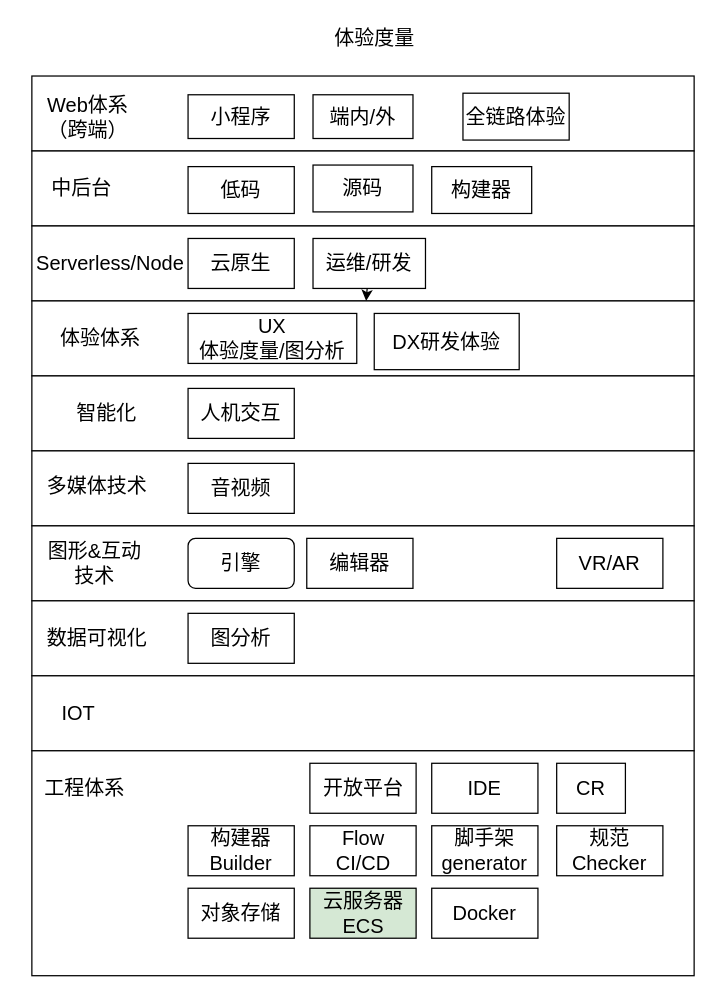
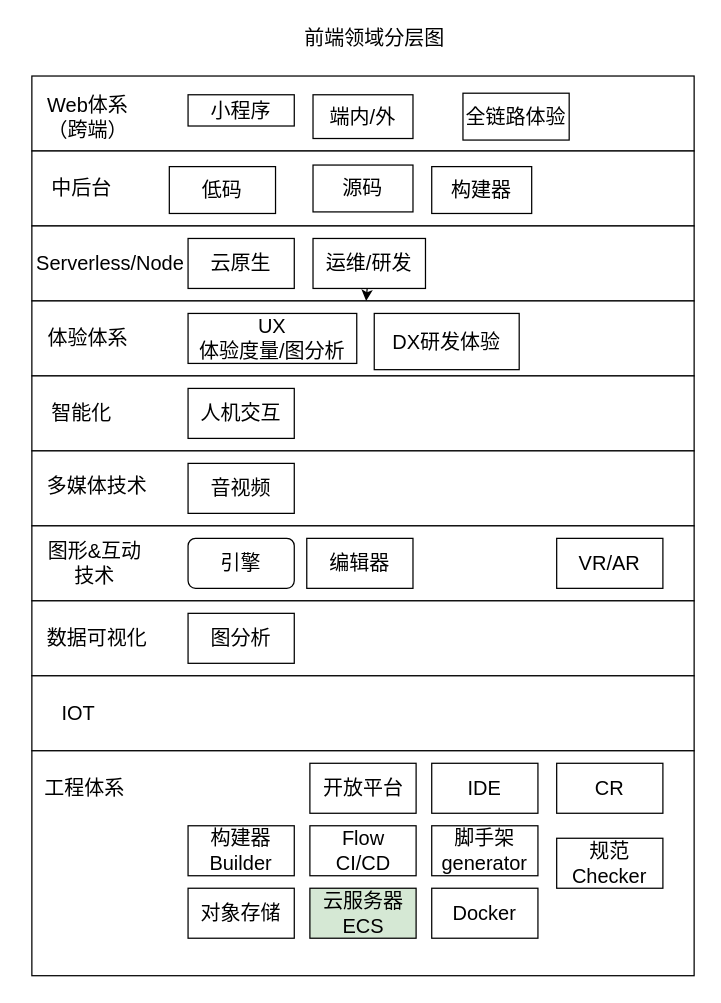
  <mxCell id="0" />
  <mxCell id="1" parent="0" />
  <mxCell id="2" value="" style="rounded=0;whiteSpace=wrap;html=1;" parent="1" vertex="1"><mxGeometry x="25" y="60" width="530" height="60" as="geometry" /></mxCell>
- <mxCell id="3" value="体验度量" style="text;html=1;align=center;verticalAlign=middle;resizable=0;points=[];autosize=1;strokeColor=none;fillColor=none;fontSize=16;" parent="1" vertex="1"><mxGeometry x="234" y="20" width="130" height="20" as="geometry" /></mxCell>
+ <mxCell id="3" value="前端领域分层图" style="text;html=1;align=center;verticalAlign=middle;resizable=0;points=[];autosize=1;strokeColor=none;fillColor=none;fontSize=16;" parent="1" vertex="1"><mxGeometry x="234" y="20" width="130" height="20" as="geometry" /></mxCell>
  <mxCell id="4" value="&lt;font style=&quot;font-size: 16px&quot;&gt;Web体系（跨端）&lt;/font&gt;" style="text;html=1;strokeColor=none;fillColor=none;align=center;verticalAlign=middle;whiteSpace=wrap;rounded=0;fontSize=16;" parent="1" vertex="1"><mxGeometry x="35" y="75" width="70" height="35" as="geometry" /></mxCell>
  <mxCell id="5" value="" style="rounded=0;whiteSpace=wrap;html=1;" parent="1" vertex="1"><mxGeometry x="25" y="120" width="530" height="60" as="geometry" /></mxCell>
  <mxCell id="6" value="" style="rounded=0;whiteSpace=wrap;html=1;" parent="1" vertex="1"><mxGeometry x="25" y="180" width="530" height="60" as="geometry" /></mxCell>
  <mxCell id="7" value="" style="rounded=0;whiteSpace=wrap;html=1;" parent="1" vertex="1"><mxGeometry x="25" y="240" width="530" height="60" as="geometry" /></mxCell>
  <mxCell id="8" value="" style="rounded=0;whiteSpace=wrap;html=1;" parent="1" vertex="1"><mxGeometry x="25" y="300" width="530" height="60" as="geometry" /></mxCell>
  <mxCell id="9" value="" style="rounded=0;whiteSpace=wrap;html=1;" parent="1" vertex="1"><mxGeometry x="25" y="360" width="530" height="60" as="geometry" /></mxCell>
  <mxCell id="10" value="中后台" style="text;html=1;strokeColor=none;fillColor=none;align=center;verticalAlign=middle;whiteSpace=wrap;rounded=0;fontSize=16;" parent="1" vertex="1"><mxGeometry x="35" y="135" width="60" height="30" as="geometry" /></mxCell>
  <mxCell id="11" value="Serverless/Node" style="text;html=1;strokeColor=none;fillColor=none;align=center;verticalAlign=middle;whiteSpace=wrap;rounded=0;fontSize=16;" parent="1" vertex="1"><mxGeometry x="57.5" y="195" width="60" height="30" as="geometry" /></mxCell>
- <mxCell id="12" value="体验体系" style="text;html=1;strokeColor=none;fillColor=none;align=center;verticalAlign=middle;whiteSpace=wrap;rounded=0;fontSize=16;" parent="1" vertex="1"><mxGeometry x="45" y="255" width="70" height="30" as="geometry" /></mxCell>
- <mxCell id="13" value="智能化" style="text;html=1;strokeColor=none;fillColor=none;align=center;verticalAlign=middle;whiteSpace=wrap;rounded=0;fontSize=16;" parent="1" vertex="1"><mxGeometry x="50" y="315" width="70" height="30" as="geometry" /></mxCell>
+ <mxCell id="12" value="体验体系" style="text;html=1;strokeColor=none;fillColor=none;align=center;verticalAlign=middle;whiteSpace=wrap;rounded=0;fontSize=16;" parent="1" vertex="1"><mxGeometry x="35" y="255" width="70" height="30" as="geometry" /></mxCell>
+ <mxCell id="13" value="智能化" style="text;html=1;strokeColor=none;fillColor=none;align=center;verticalAlign=middle;whiteSpace=wrap;rounded=0;fontSize=16;" parent="1" vertex="1"><mxGeometry x="30" y="315" width="70" height="30" as="geometry" /></mxCell>
  <mxCell id="14" value="多媒体技术" style="text;html=1;strokeColor=none;fillColor=none;align=center;verticalAlign=middle;whiteSpace=wrap;rounded=0;fontSize=16;" parent="1" vertex="1"><mxGeometry x="30" y="375" width="95" height="25" as="geometry" /></mxCell>
  <mxCell id="15" value="" style="rounded=0;whiteSpace=wrap;html=1;" parent="1" vertex="1"><mxGeometry x="25" y="420" width="530" height="60" as="geometry" /></mxCell>
  <mxCell id="16" value="图形&amp;amp;互动技术" style="text;html=1;strokeColor=none;fillColor=none;align=center;verticalAlign=middle;whiteSpace=wrap;rounded=0;fontSize=16;" parent="1" vertex="1"><mxGeometry x="32.5" y="435" width="85" height="30" as="geometry" /></mxCell>
  <mxCell id="17" value="" style="rounded=0;whiteSpace=wrap;html=1;" parent="1" vertex="1"><mxGeometry x="25" y="480" width="530" height="60" as="geometry" /></mxCell>
  <mxCell id="18" value="数据可视化" style="text;html=1;strokeColor=none;fillColor=none;align=center;verticalAlign=middle;whiteSpace=wrap;rounded=0;fontSize=16;" parent="1" vertex="1"><mxGeometry x="35" y="495" width="85" height="30" as="geometry" /></mxCell>
- <mxCell id="19" value="低码" style="rounded=0;whiteSpace=wrap;html=1;fontSize=16;" parent="1" vertex="1"><mxGeometry x="150" y="132.5" width="85" height="37.5" as="geometry" /></mxCell>
+ <mxCell id="19" value="低码" style="rounded=0;whiteSpace=wrap;html=1;fontSize=16;" parent="1" vertex="1"><mxGeometry x="135" y="132.5" width="85" height="37.5" as="geometry" /></mxCell>
  <mxCell id="20" value="源码" style="rounded=0;whiteSpace=wrap;html=1;fontSize=16;" parent="1" vertex="1"><mxGeometry x="250" y="131.25" width="80" height="37.5" as="geometry" /></mxCell>
- <mxCell id="21" value="小程序" style="rounded=0;whiteSpace=wrap;html=1;fontSize=16;" parent="1" vertex="1"><mxGeometry x="150" y="75" width="85" height="35" as="geometry" /></mxCell>
+ <mxCell id="21" value="小程序" style="rounded=0;whiteSpace=wrap;html=1;fontSize=16;" parent="1" vertex="1"><mxGeometry x="150" y="75" width="85" height="25" as="geometry" /></mxCell>
  <mxCell id="22" value="端内/外" style="rounded=0;whiteSpace=wrap;html=1;fontSize=16;" parent="1" vertex="1"><mxGeometry x="250" y="75" width="80" height="35" as="geometry" /></mxCell>
  <mxCell id="23" value="云原生" style="rounded=0;whiteSpace=wrap;html=1;fontSize=16;" parent="1" vertex="1"><mxGeometry x="150" y="190" width="85" height="40" as="geometry" /></mxCell>
  <mxCell id="24" value="" style="edgeStyle=none;html=1;" parent="1" source="25" target="7" edge="1"><mxGeometry relative="1" as="geometry" /></mxCell>
  <mxCell id="25" value="运维/研发" style="rounded=0;whiteSpace=wrap;html=1;fontSize=16;" parent="1" vertex="1"><mxGeometry x="250" y="190" width="90" height="40" as="geometry" /></mxCell>
  <mxCell id="26" value="全链路体验" style="rounded=0;whiteSpace=wrap;html=1;fontSize=16;" parent="1" vertex="1"><mxGeometry x="370" y="73.75" width="85" height="37.5" as="geometry" /></mxCell>
  <mxCell id="27" value="UX&lt;br&gt;体验度量/图分析" style="rounded=0;whiteSpace=wrap;html=1;fontSize=16;" parent="1" vertex="1"><mxGeometry x="150" y="250" width="135" height="40" as="geometry" /></mxCell>
  <mxCell id="28" value="DX研发体验" style="rounded=0;whiteSpace=wrap;html=1;fontSize=16;" parent="1" vertex="1"><mxGeometry x="299" y="250" width="116" height="45" as="geometry" /></mxCell>
  <mxCell id="29" value="人机交互" style="rounded=0;whiteSpace=wrap;html=1;fontSize=16;" parent="1" vertex="1"><mxGeometry x="150" y="310" width="85" height="40" as="geometry" /></mxCell>
  <mxCell id="30" value="音视频" style="rounded=0;whiteSpace=wrap;html=1;fontSize=16;" parent="1" vertex="1"><mxGeometry x="150" y="370" width="85" height="40" as="geometry" /></mxCell>
  <mxCell id="31" value="引擎" style="whiteSpace=wrap;html=1;fontSize=16;rounded=1;" parent="1" vertex="1"><mxGeometry x="150" y="430" width="85" height="40" as="geometry" /></mxCell>
  <mxCell id="32" value="编辑器" style="rounded=0;whiteSpace=wrap;html=1;fontSize=16;" parent="1" vertex="1"><mxGeometry x="245" y="430" width="85" height="40" as="geometry" /></mxCell>
  <mxCell id="33" value="VR/AR" style="rounded=0;whiteSpace=wrap;html=1;fontSize=16;" parent="1" vertex="1"><mxGeometry x="445" y="430" width="85" height="40" as="geometry" /></mxCell>
  <mxCell id="34" value="图分析" style="rounded=0;whiteSpace=wrap;html=1;fontSize=16;" parent="1" vertex="1"><mxGeometry x="150" y="490" width="85" height="40" as="geometry" /></mxCell>
  <mxCell id="35" value="" style="rounded=0;whiteSpace=wrap;html=1;" parent="1" vertex="1"><mxGeometry x="25" y="540" width="530" height="60" as="geometry" /></mxCell>
  <mxCell id="36" value="IOT" style="text;html=1;strokeColor=none;fillColor=none;align=center;verticalAlign=middle;whiteSpace=wrap;rounded=0;fontSize=16;" parent="1" vertex="1"><mxGeometry x="20" y="555" width="85" height="30" as="geometry" /></mxCell>
  <mxCell id="37" value="" style="rounded=0;whiteSpace=wrap;html=1;" parent="1" vertex="1"><mxGeometry x="25" y="600" width="530" height="180" as="geometry" /></mxCell>
  <mxCell id="38" value="工程体系" style="text;html=1;strokeColor=none;fillColor=none;align=center;verticalAlign=middle;whiteSpace=wrap;rounded=0;fontSize=16;" parent="1" vertex="1"><mxGeometry x="25" y="615" width="85" height="30" as="geometry" /></mxCell>
  <mxCell id="39" value="构建器&lt;br&gt;Builder" style="rounded=0;whiteSpace=wrap;html=1;fontSize=16;" parent="1" vertex="1"><mxGeometry x="150" y="660" width="85" height="40" as="geometry" /></mxCell>
  <mxCell id="40" value="Flow&lt;br&gt;CI/CD" style="rounded=0;whiteSpace=wrap;html=1;fontSize=16;" parent="1" vertex="1"><mxGeometry x="247.5" y="660" width="85" height="40" as="geometry" /></mxCell>
- <mxCell id="41" value="规范Checker" style="rounded=0;whiteSpace=wrap;html=1;fontSize=16;" parent="1" vertex="1"><mxGeometry x="445" y="660" width="85" height="40" as="geometry" /></mxCell>
+ <mxCell id="41" value="规范Checker" style="rounded=0;whiteSpace=wrap;html=1;fontSize=16;" parent="1" vertex="1"><mxGeometry x="445" y="670" width="85" height="40" as="geometry" /></mxCell>
  <mxCell id="42" value="IDE" style="rounded=0;whiteSpace=wrap;html=1;fontSize=16;" parent="1" vertex="1"><mxGeometry x="345" y="610" width="85" height="40" as="geometry" /></mxCell>
  <mxCell id="43" value="开放平台" style="rounded=0;whiteSpace=wrap;html=1;fontSize=16;" parent="1" vertex="1"><mxGeometry x="247.5" y="610" width="85" height="40" as="geometry" /></mxCell>
  <mxCell id="44" value="脚手架&lt;br&gt;generator" style="rounded=0;whiteSpace=wrap;html=1;fontSize=16;" parent="1" vertex="1"><mxGeometry x="345" y="660" width="85" height="40" as="geometry" /></mxCell>
- <mxCell id="45" value="CR" style="rounded=0;whiteSpace=wrap;html=1;fontSize=16;" parent="1" vertex="1"><mxGeometry x="445" y="610" width="55" height="40" as="geometry" /></mxCell>
+ <mxCell id="45" value="CR" style="rounded=0;whiteSpace=wrap;html=1;fontSize=16;" parent="1" vertex="1"><mxGeometry x="445" y="610" width="85" height="40" as="geometry" /></mxCell>
  <mxCell id="46" value="对象存储" style="rounded=0;whiteSpace=wrap;html=1;fontSize=16;" parent="1" vertex="1"><mxGeometry x="150" y="710" width="85" height="40" as="geometry" /></mxCell>
  <mxCell id="47" value="云服务器ECS" style="rounded=0;whiteSpace=wrap;html=1;fontSize=16;fillColor=#d5e8d4;" parent="1" vertex="1"><mxGeometry x="247.5" y="710" width="85" height="40" as="geometry" /></mxCell>
  <mxCell id="48" value="Docker" style="rounded=0;whiteSpace=wrap;html=1;fontSize=16;" parent="1" vertex="1"><mxGeometry x="345" y="710" width="85" height="40" as="geometry" /></mxCell>
  <mxCell id="49" value="构建器" style="rounded=0;whiteSpace=wrap;html=1;fontSize=16;" vertex="1" parent="1"><mxGeometry x="345" y="132.5" width="80" height="37.5" as="geometry" /></mxCell>
